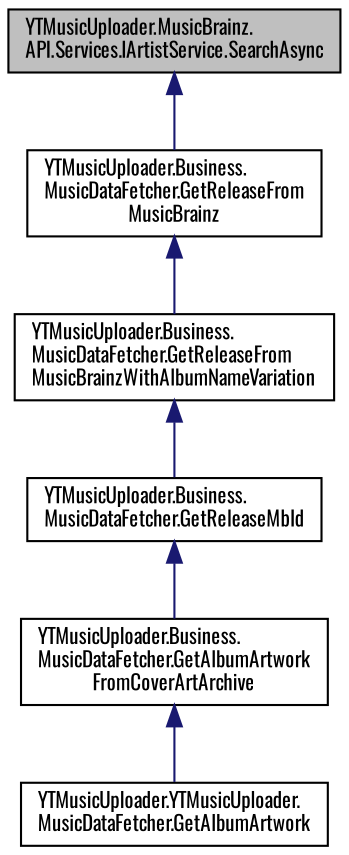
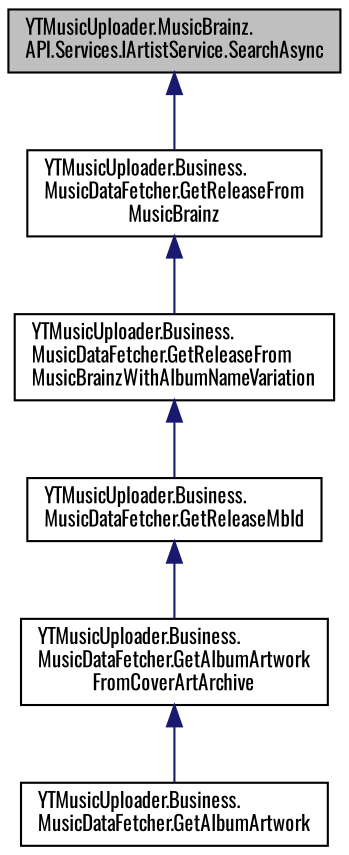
  digraph {
    rankdir=TB
    fontname=Oswald
    node [color=black fillcolor=white fontname=Oswald fontsize=10 shape=record style=filled]
    edge [color=midnightblue dir=back fontname=Oswald fontsize=10 labelfontname=Helvetica labelfontsize=10 style=solid]
    n1 [fillcolor=grey75 fontcolor=black height=0.2 label="YTMusicUploader.MusicBrainz.\lAPI.Services.IArtistService.SearchAsync" width=0.4]
    n2 [height=0.2 label="YTMusicUploader.Business.\lMusicDataFetcher.GetReleaseFrom\lMusicBrainz" width=0.4]
    n3 [height=0.2 label="YTMusicUploader.Business.\lMusicDataFetcher.GetReleaseFrom\lMusicBrainzWithAlbumNameVariation" width=0.4]
    n4 [height=0.2 label="YTMusicUploader.Business.\lMusicDataFetcher.GetReleaseMbId" width=0.4]
    n5 [height=0.2 label="YTMusicUploader.Business.\lMusicDataFetcher.GetAlbumArtwork\lFromCoverArtArchive" width=0.4]
-   n6 [height=0.2 label="YTMusicUploader.YTMusicUploader.\lMusicDataFetcher.GetAlbumArtwork" width=0.4]
+   n6 [height=0.2 label="YTMusicUploader.Business.\lMusicDataFetcher.GetAlbumArtwork" width=0.4]
    n1 -> n2
    n2 -> n3
    n3 -> n4
    n4 -> n5
    n5 -> n6
  }
